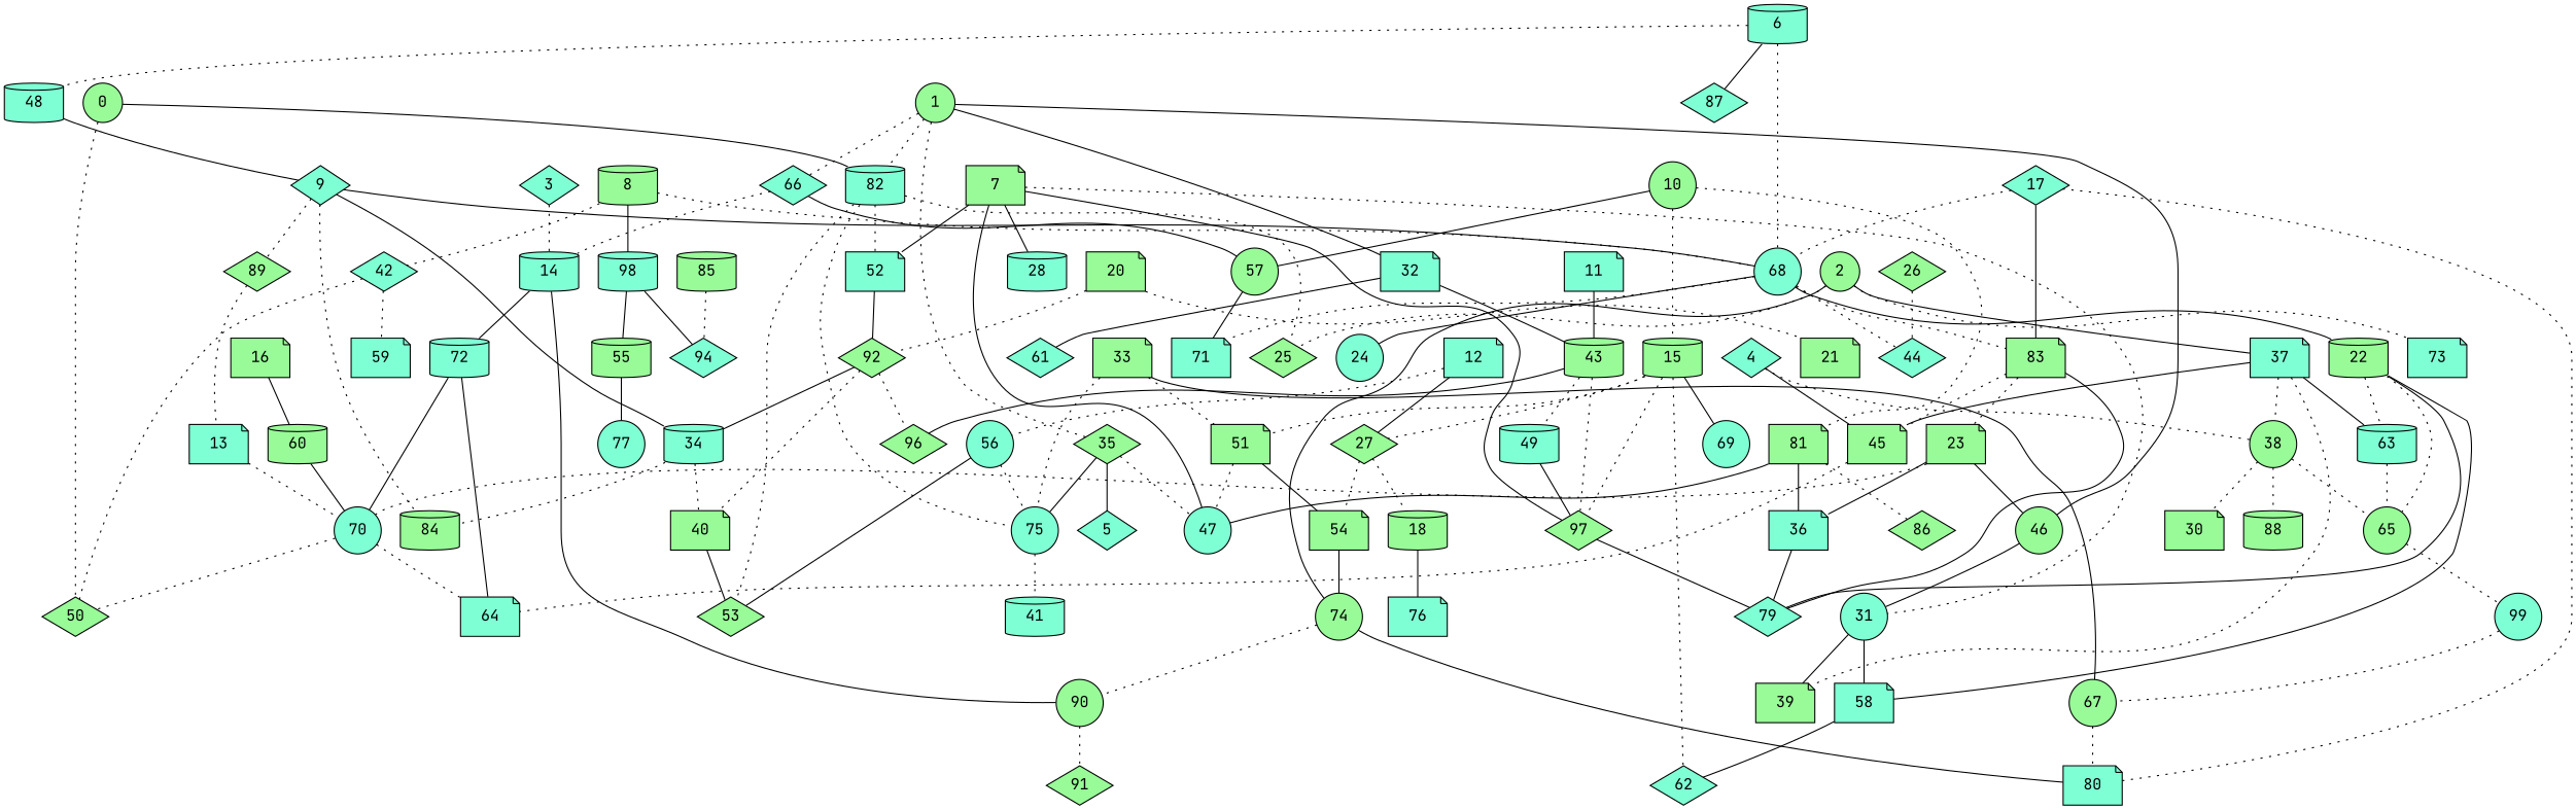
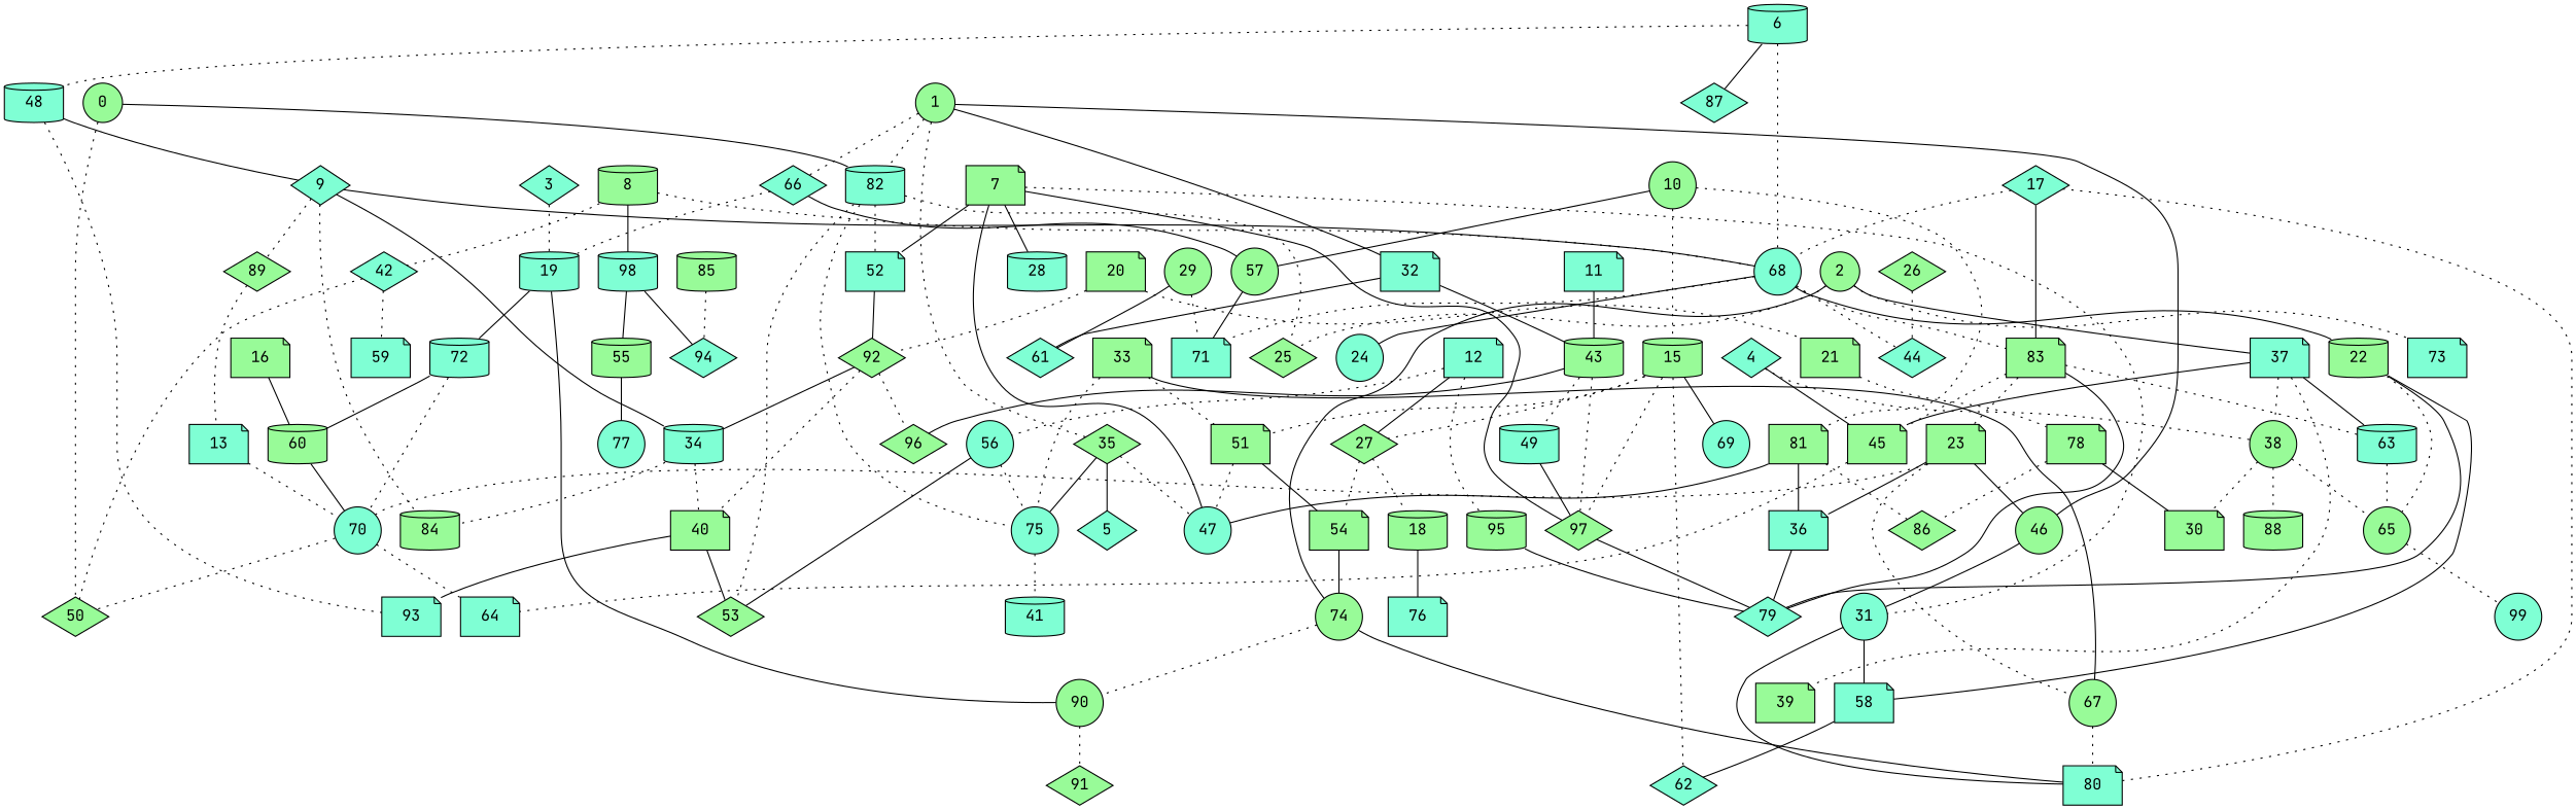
  strict graph {
    fontname="JetBrains Mono"
    node [fillcolor=palegreen fontname="JetBrains Mono" shape=note style=filled]
    edge [fontname="JetBrains Mono" style=dotted weight=9]
    0 [shape=circle]
    82 [fillcolor=aquamarine shape=cylinder]
    50 [shape=diamond]
    75 [fillcolor=aquamarine shape=circle]
    52 [fillcolor=aquamarine]
    25 [shape=diamond]
    53 [shape=diamond]
    37 [fillcolor=aquamarine]
    38 [shape=circle]
    39
    45
    63 [fillcolor=aquamarine shape=cylinder]
    92 [shape=diamond]
    20
    21
    1 [shape=circle]
    35 [shape=diamond]
    66 [fillcolor=aquamarine shape=diamond]
    46 [shape=circle]
    32 [fillcolor=aquamarine]
    5 [fillcolor=aquamarine shape=diamond]
    47 [fillcolor=aquamarine shape=circle]
    57 [shape=circle]
-   14 [fillcolor=aquamarine shape=cylinder]
+   14 [fillcolor=aquamarine shape=cylinder label=19]
    31 [fillcolor=aquamarine shape=circle]
    41 [fillcolor=aquamarine shape=cylinder]
    71 [fillcolor=aquamarine]
    72 [fillcolor=aquamarine shape=cylinder]
    90 [shape=circle]
    2 [shape=circle]
    73 [fillcolor=aquamarine]
    74 [shape=circle]
    80 [fillcolor=aquamarine]
    30
    88 [shape=cylinder]
    65 [shape=circle]
    64 [fillcolor=aquamarine]
    3 [fillcolor=aquamarine shape=diamond]
    43 [shape=cylinder]
    61 [fillcolor=aquamarine shape=diamond]
    97 [shape=diamond]
    96 [shape=diamond]
    49 [fillcolor=aquamarine shape=cylinder]
    4 [fillcolor=aquamarine shape=diamond]
    99 [fillcolor=aquamarine shape=circle]
    6 [fillcolor=aquamarine shape=cylinder]
    87 [fillcolor=aquamarine shape=diamond]
    48 [fillcolor=aquamarine shape=cylinder]
    68 [fillcolor=aquamarine shape=circle]
    9 [fillcolor=aquamarine shape=diamond]
+   93 [fillcolor=aquamarine]
    83
    22 [shape=cylinder]
    24 [fillcolor=aquamarine shape=circle]
    44 [fillcolor=aquamarine shape=diamond]
    89 [shape=diamond]
    34 [fillcolor=aquamarine shape=cylinder]
    84 [shape=cylinder]
    7
    28 [fillcolor=aquamarine shape=cylinder]
    79 [fillcolor=aquamarine shape=diamond]
    58 [fillcolor=aquamarine]
    40
    8 [shape=cylinder]
    98 [fillcolor=aquamarine shape=cylinder]
    42 [fillcolor=aquamarine shape=diamond]
    55 [shape=cylinder]
    94 [fillcolor=aquamarine shape=diamond]
    59 [fillcolor=aquamarine]
    77 [fillcolor=aquamarine shape=circle]
    13 [fillcolor=aquamarine]
    70 [fillcolor=aquamarine shape=circle]
    10 [shape=circle]
    81
    15 [shape=cylinder]
    36 [fillcolor=aquamarine]
    86 [shape=diamond]
    27 [shape=diamond]
    69 [fillcolor=aquamarine shape=circle]
    51
    62 [fillcolor=aquamarine shape=diamond]
    11 [fillcolor=aquamarine]
    12 [fillcolor=aquamarine]
    56 [fillcolor=aquamarine shape=circle]
+   95 [shape=cylinder]
    18 [shape=cylinder]
    54
    91 [shape=diamond]
    76 [fillcolor=aquamarine]
    60 [shape=cylinder]
    16
    17 [fillcolor=aquamarine shape=diamond]
    23
+   78
    26 [shape=diamond]
+   29 [shape=circle]
    33
    67 [shape=circle]
    85 [shape=cylinder]
    0 -- 82 [style=solid weight=3]
    0 -- 50 [weight=7]
    82 -- 75 [weight=7]
    82 -- 52
    82 -- 25 [weight=7]
    82 -- 53 [weight=3]
    75 -- 41
    52 -- 92 [style=solid]
    37 -- 38 [weight=5]
    37 -- 39 [weight=2]
    37 -- 45 [style=solid weight=3]
    37 -- 63 [style=solid weight=1]
    38 -- 30 [weight=4]
    38 -- 88 [weight=6]
    38 -- 65 [weight=5]
    45 -- 64 [weight=5]
    63 -- 65 [weight=3]
    92 -- 96 [weight=2]
    92 -- 34 [style=solid weight=1]
    92 -- 40 [weight=7]
    20 -- 92 [weight=5]
    20 -- 21 [weight=5]
+   21 -- 78 [weight=4]
    1 -- 82 [weight=5]
    1 -- 35 [weight=5]
    1 -- 66 [weight=5]
    1 -- 46 [style=solid weight=4]
    1 -- 32 [style=solid weight=5]
    35 -- 75 [style=solid]
    35 -- 5 [style=solid]
    35 -- 47 [weight=10]
    66 -- 57 [style=solid weight=5]
    66 -- 14 [weight=5]
    46 -- 31 [style=solid weight=3]
    32 -- 43 [style=solid weight=3]
    32 -- 61 [style=solid weight=10]
    57 -- 71 [style=solid weight=2]
    14 -- 72 [style=solid weight=5]
    14 -- 90 [style=solid weight=2]
-   31 -- 39 [style=solid weight=1]
+   31 -- 80 [style=solid weight=1]
    31 -- 58 [style=solid weight=5]
-   72 -- 64 [style=solid weight=5]
-   72 -- 70 [style=solid weight=7]
+   72 -- 60 [style=solid weight=5]
+   72 -- 70 [weight=7]
    90 -- 91 [weight=7]
    2 -- 25 [weight=2]
    2 -- 37 [style=solid weight=8]
    2 -- 73 [weight=6]
    2 -- 74 [style=solid weight=10]
    74 -- 90 [weight=2]
    74 -- 80 [style=solid weight=5]
    65 -- 99 [weight=1]
    3 -- 14 [weight=6]
    43 -- 97 [weight=2]
    43 -- 96 [style=solid]
    43 -- 49 [weight=8]
    97 -- 79 [style=solid weight=4]
    49 -- 97 [style=solid weight=8]
    4 -- 38
    4 -- 45 [style=solid weight=7]
-   99 -- 67 [weight=2]
+   23 -- 67 [weight=2]
    6 -- 87 [style=solid weight=6]
    6 -- 48 [weight=1]
    6 -- 68
    48 -- 9 [style=solid weight=2]
+   48 -- 93 [weight=5]
    68 -- 71 [weight=8]
    68 -- 83 [weight=1]
    68 -- 22 [style=solid weight=6]
    68 -- 24 [style=solid weight=2]
    68 -- 44 [weight=2]
    9 -- 68 [style=solid weight=2]
    9 -- 89
    9 -- 34 [style=solid]
    9 -- 84 [weight=6]
    83 -- 45 [weight=7]
-   22 -- 63 [weight=1]
+   83 -- 63 [weight=1]
    83 -- 79 [style=solid weight=5]
    83 -- 23 [weight=10]
    22 -- 65 [weight=3]
    22 -- 79 [style=solid weight=1]
    22 -- 58 [style=solid weight=2]
    89 -- 13 [weight=1]
    34 -- 84 [weight=7]
    34 -- 40
    7 -- 52 [style=solid weight=10]
    7 -- 47 [style=solid weight=6]
    7 -- 31 [weight=5]
    7 -- 97 [style=solid weight=3]
    7 -- 28 [style=solid weight=7]
    58 -- 62 [style=solid]
    40 -- 53 [style=solid]
+   40 -- 93 [style=solid weight=7]
    8 -- 68 [weight=1]
    8 -- 98 [style=solid weight=7]
    8 -- 42 [weight=10]
    98 -- 55 [style=solid weight=2]
    98 -- 94 [style=solid weight=3]
    42 -- 50 [weight=2]
    42 -- 59 [weight=10]
    55 -- 77 [style=solid]
    13 -- 70 [weight=7]
    70 -- 50 [weight=4]
    70 -- 64 [weight=6]
    10 -- 57 [style=solid weight=6]
    10 -- 81
    10 -- 15 [weight=6]
    81 -- 47 [style=solid weight=10]
    81 -- 36 [style=solid weight=10]
    81 -- 86 [weight=2]
    15 -- 97 [weight=2]
    15 -- 27 [weight=4]
    15 -- 69 [style=solid weight=3]
    15 -- 51 [weight=8]
    15 -- 62 [weight=10]
    36 -- 79 [style=solid weight=6]
    27 -- 18 [weight=7]
    27 -- 54 [weight=3]
    51 -- 47 [weight=6]
    51 -- 54 [style=solid]
    11 -- 43 [style=solid weight=8]
    12 -- 27 [style=solid weight=2]
    12 -- 56 [weight=4]
+   12 -- 95 [weight=2]
    56 -- 75 [weight=1]
    56 -- 53 [style=solid weight=6]
+   95 -- 79 [style=solid weight=8]
    18 -- 76 [style=solid weight=1]
    54 -- 74 [style=solid weight=8]
    60 -- 70 [style=solid weight=7]
    16 -- 60 [style=solid weight=7]
    17 -- 80
    17 -- 68
    17 -- 83 [style=solid weight=5]
    23 -- 46 [style=solid weight=3]
    23 -- 70
    23 -- 36 [style=solid weight=7]
+   78 -- 30 [style=solid weight=6]
+   78 -- 86 [weight=8]
    26 -- 44 [weight=10]
+   29 -- 71 [weight=7]
+   29 -- 61 [style=solid weight=7]
    33 -- 75 [weight=2]
    33 -- 51 [weight=6]
    33 -- 67 [style=solid weight=10]
    67 -- 80 [weight=5]
    85 -- 94
  }
